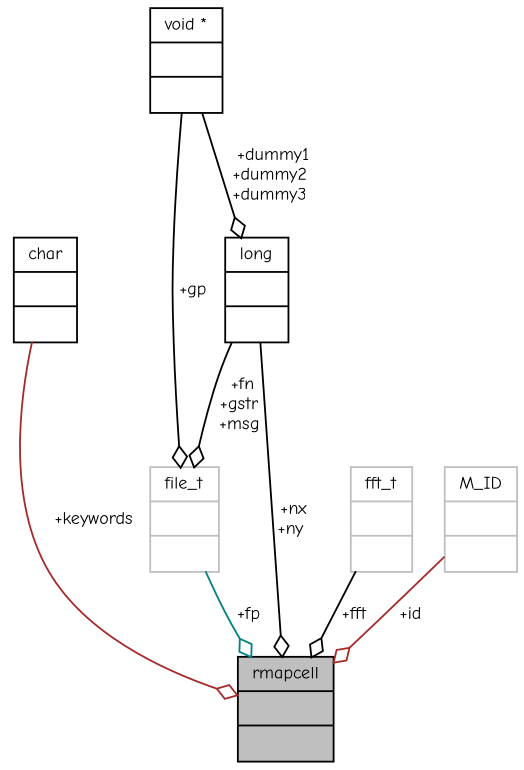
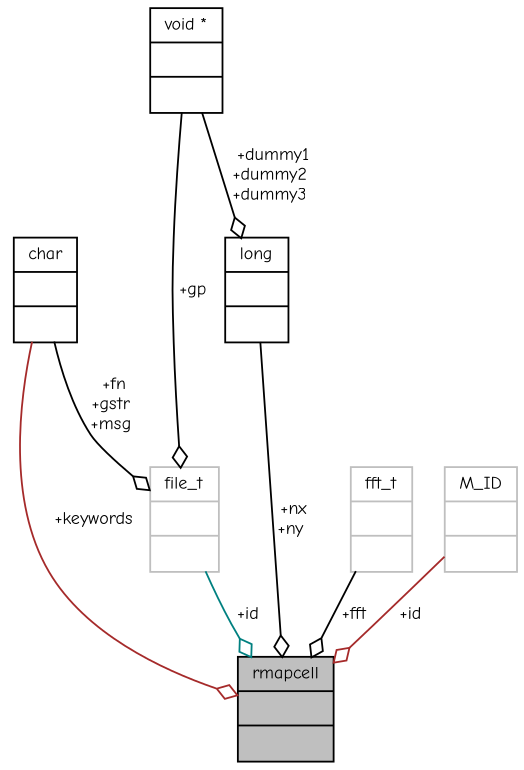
  digraph {
    fontname="Comic Neue"
    node [color=black fontname="Comic Neue" fontsize=10 shape=record]
    edge [arrowhead=odiamond color=black fontname="Comic Neue" fontsize=10 labelfontname=Helvetica labelfontsize=10 style=solid]
    n1 [fillcolor=grey75 fontcolor=black height=0.2 label="{rmapcell\n||}" style=filled width=0.4]
    n2 [color=grey75 height=0.2 label="{file_t\n||}" width=0.4]
    n3 [height=0.2 label="{char\n||}" width=0.4]
    n4 [height=0.2 label="{void *\n||}" width=0.4]
    n5 [height=0.2 label="{long\n||}" width=0.4]
    n6 [color=grey75 height=0.2 label="{fft_t\n||}" width=0.4]
    n7 [color=grey75 height=0.2 label="{M_ID\n||}" width=0.4]
-   n2 -> n1 [color=teal label=" +fp"]
+   n2 -> n1 [color=teal label=" +id"]
    n3 -> n1 [color=brown label=" +keywords"]
-   n5 -> n2 [label=" +fn\n+gstr\n+msg"]
+   n3 -> n2 [label=" +fn\n+gstr\n+msg"]
    n4 -> n2 [label=" +gp"]
    n4 -> n5 [label=" +dummy1\n+dummy2\n+dummy3"]
    n5 -> n1 [label=" +nx\n+ny"]
    n6 -> n1 [label=" +fft"]
    n7 -> n1 [color=brown label=" +id"]
  }
